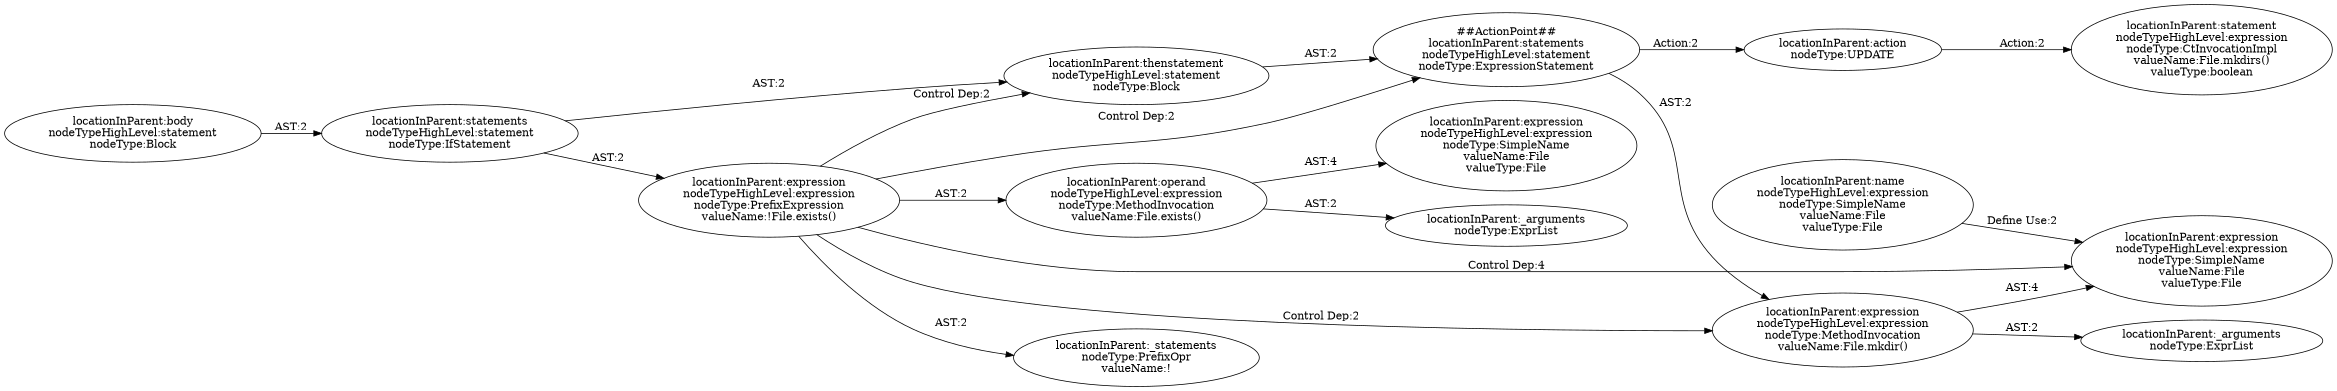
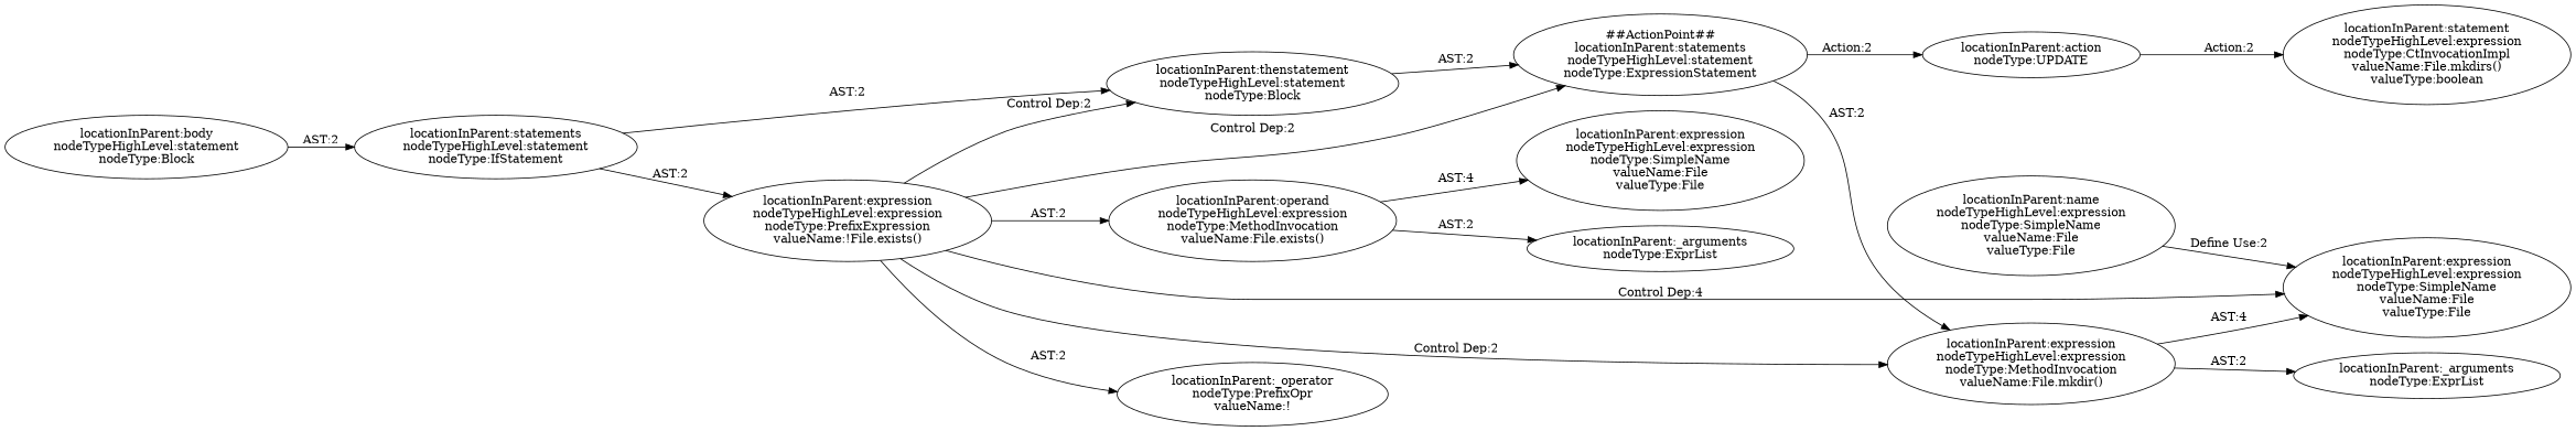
  digraph {
    rankdir=LR
    node [shape=ellipse]
    n1 [label="##ActionPoint##\nlocationInParent:statements\nnodeTypeHighLevel:statement\nnodeType:ExpressionStatement"]
    n2 [label="locationInParent:expression\nnodeTypeHighLevel:expression\nnodeType:MethodInvocation\nvalueName:File.mkdir()"]
    n3 [label="locationInParent:action\nnodeType:UPDATE"]
    n4 [label="locationInParent:expression\nnodeTypeHighLevel:expression\nnodeType:PrefixExpression\nvalueName:!File.exists()"]
    n5 [label="locationInParent:thenstatement\nnodeTypeHighLevel:statement\nnodeType:Block"]
    n6 [label="locationInParent:operand\nnodeTypeHighLevel:expression\nnodeType:MethodInvocation\nvalueName:File.exists()"]
-   n7 [label="locationInParent:_statements\nnodeType:PrefixOpr\nvalueName:!"]
+   n7 [label="locationInParent:_operator\nnodeType:PrefixOpr\nvalueName:!"]
    n8 [label="locationInParent:expression\nnodeTypeHighLevel:expression\nnodeType:SimpleName\nvalueName:File\nvalueType:File"]
    n9 [label="locationInParent:_arguments\nnodeType:ExprList"]
    n10 [label="locationInParent:statement\nnodeTypeHighLevel:expression\nnodeType:CtInvocationImpl\nvalueName:File.mkdirs()\nvalueType:boolean"]
    n11 [label="locationInParent:statements\nnodeTypeHighLevel:statement\nnodeType:IfStatement"]
    n12 [label="locationInParent:expression\nnodeTypeHighLevel:expression\nnodeType:SimpleName\nvalueName:File\nvalueType:File"]
    n13 [label="locationInParent:_arguments\nnodeType:ExprList"]
    n14 [label="locationInParent:body\nnodeTypeHighLevel:statement\nnodeType:Block"]
    n15 [label="locationInParent:name\nnodeTypeHighLevel:expression\nnodeType:SimpleName\nvalueName:File\nvalueType:File"]
    n1 -> n2 [label="AST:2"]
    n1 -> n3 [label="Action:2"]
    n2 -> n8 [label="AST:4"]
    n2 -> n9 [label="AST:2"]
    n3 -> n10 [label="Action:2"]
    n4 -> n1 [label="Control Dep:2"]
    n4 -> n2 [label="Control Dep:2"]
    n4 -> n5 [label="Control Dep:2"]
    n4 -> n6 [label="AST:2"]
    n4 -> n7 [label="AST:2"]
    n4 -> n8 [label="Control Dep:4"]
    n5 -> n1 [label="AST:2"]
    n6 -> n12 [label="AST:4"]
    n6 -> n13 [label="AST:2"]
    n11 -> n4 [label="AST:2"]
    n11 -> n5 [label="AST:2"]
    n14 -> n11 [label="AST:2"]
    n15 -> n8 [label="Define Use:2"]
  }
